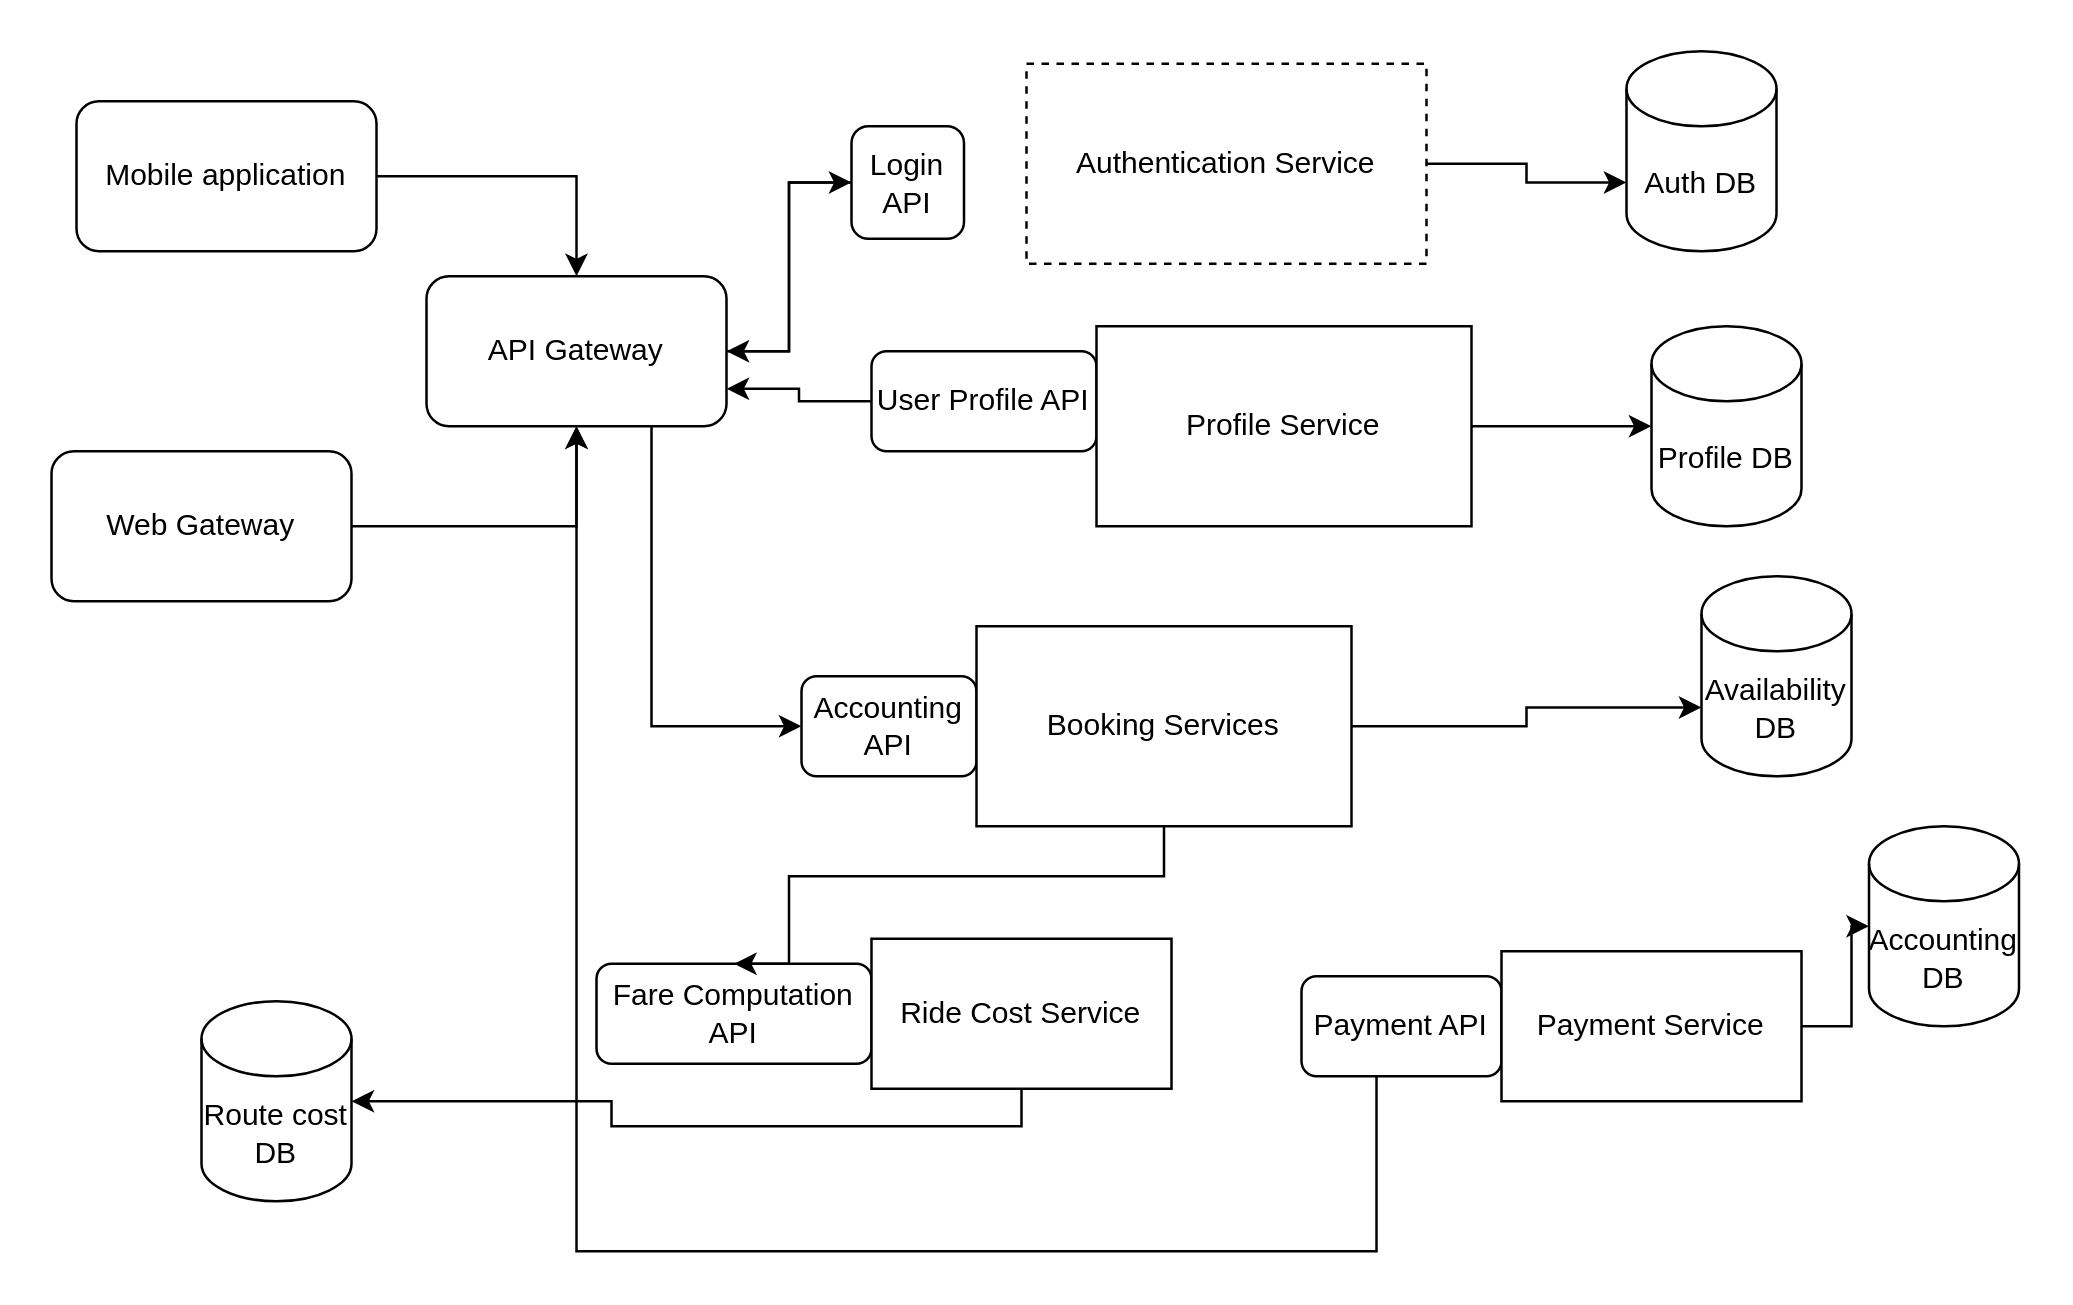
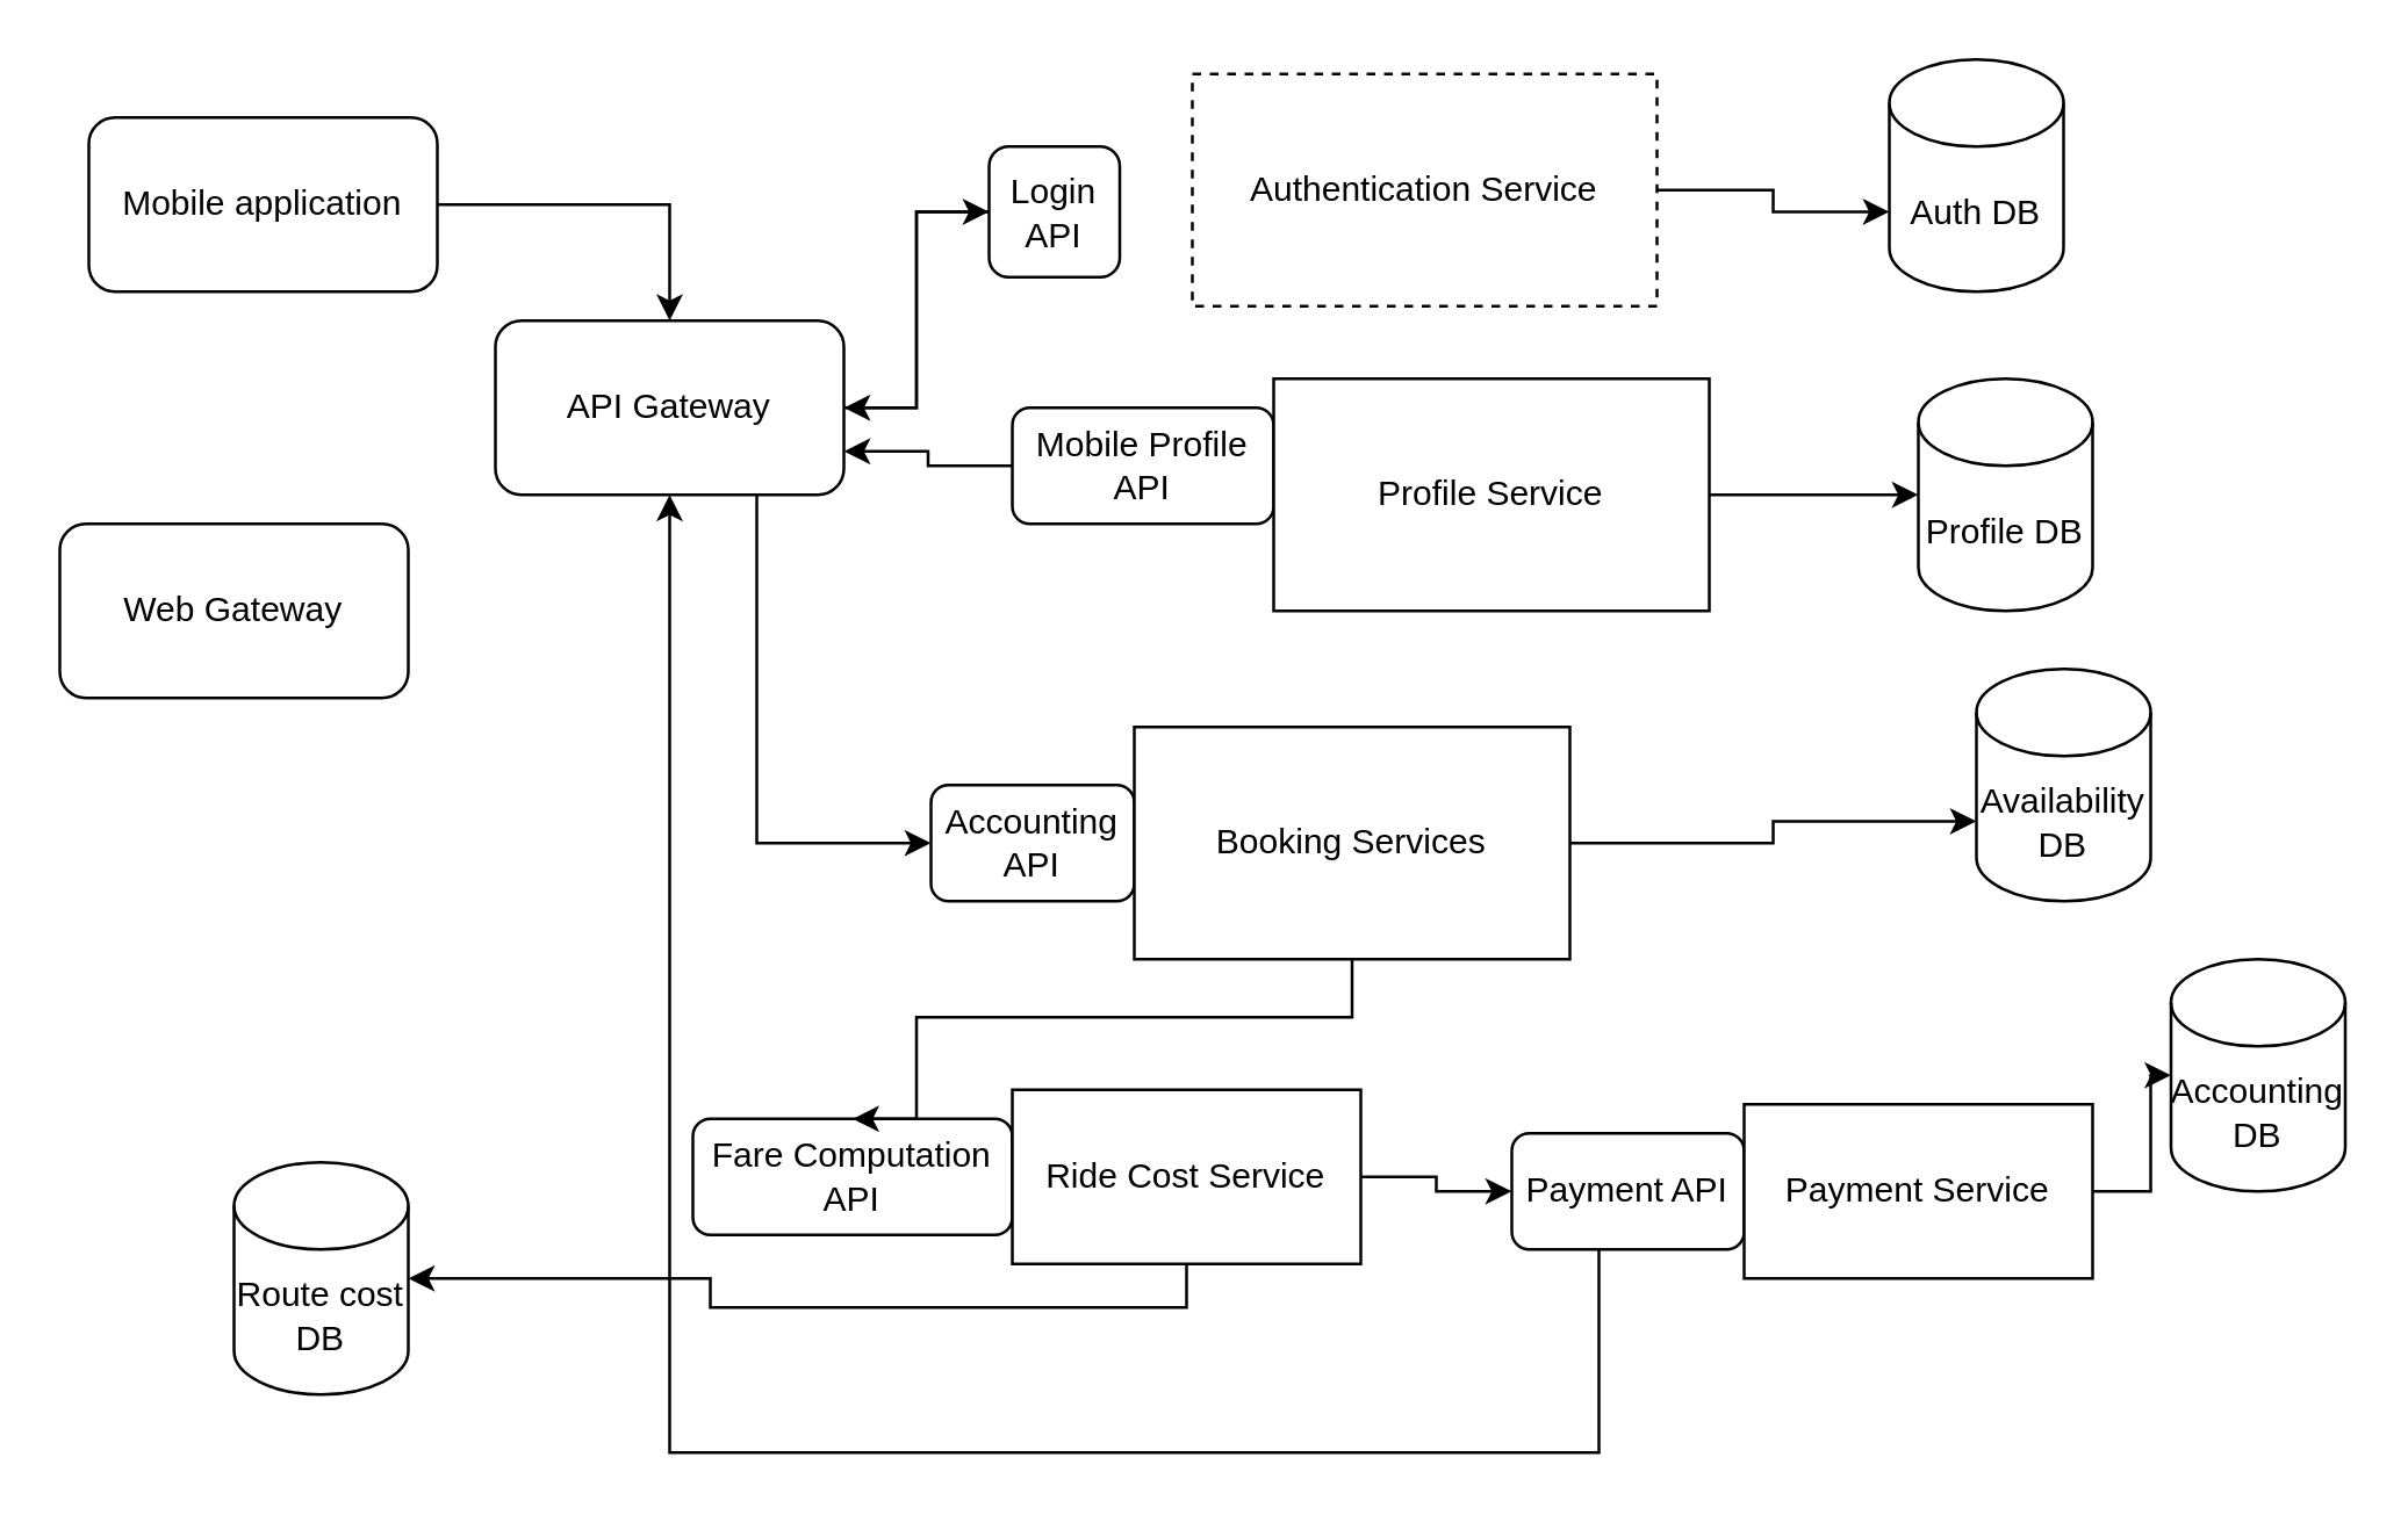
  <mxCell id="0" />
  <mxCell id="1" parent="0" />
  <mxCell id="2" style="edgeStyle=orthogonalEdgeStyle;rounded=0;orthogonalLoop=1;jettySize=auto;html=1;entryX=0.5;entryY=0;entryDx=0;entryDy=0;" edge="1" parent="1" source="3" target="8"><mxGeometry relative="1" as="geometry" /></mxCell>
  <mxCell id="3" value="Mobile application" style="rounded=1;whiteSpace=wrap;html=1;" vertex="1" parent="1"><mxGeometry x="30" y="40" width="120" height="60" as="geometry" /></mxCell>
- <mxCell id="4" style="edgeStyle=orthogonalEdgeStyle;rounded=0;orthogonalLoop=1;jettySize=auto;html=1;entryX=0.5;entryY=1;entryDx=0;entryDy=0;" edge="1" parent="1" source="5" target="8"><mxGeometry relative="1" as="geometry"><mxPoint x="280" y="230" as="targetPoint" /></mxGeometry></mxCell>
  <mxCell id="5" value="Web Gateway" style="rounded=1;whiteSpace=wrap;html=1;" vertex="1" parent="1"><mxGeometry x="20" y="180" width="120" height="60" as="geometry" /></mxCell>
  <mxCell id="6" style="edgeStyle=orthogonalEdgeStyle;rounded=0;orthogonalLoop=1;jettySize=auto;html=1;entryX=0;entryY=0.5;entryDx=0;entryDy=0;" edge="1" parent="1" source="8" target="11"><mxGeometry relative="1" as="geometry" /></mxCell>
  <mxCell id="7" style="edgeStyle=orthogonalEdgeStyle;rounded=0;orthogonalLoop=1;jettySize=auto;html=1;exitX=0.75;exitY=1;exitDx=0;exitDy=0;entryX=0;entryY=0.5;entryDx=0;entryDy=0;" edge="1" parent="1" source="8" target="12"><mxGeometry relative="1" as="geometry" /></mxCell>
  <mxCell id="8" value="API Gateway" style="rounded=1;whiteSpace=wrap;html=1;" vertex="1" parent="1"><mxGeometry x="170" y="110" width="120" height="60" as="geometry" /></mxCell>
  <mxCell id="9" value="Auth DB" style="shape=cylinder3;whiteSpace=wrap;html=1;boundedLbl=1;backgroundOutline=1;size=15;" vertex="1" parent="1"><mxGeometry x="650" y="20" width="60" height="80" as="geometry" /></mxCell>
  <mxCell id="10" style="edgeStyle=orthogonalEdgeStyle;rounded=0;orthogonalLoop=1;jettySize=auto;html=1;entryX=1;entryY=0.5;entryDx=0;entryDy=0;" edge="1" parent="1" source="11" target="8"><mxGeometry relative="1" as="geometry" /></mxCell>
  <mxCell id="11" value="Login API" style="rounded=1;whiteSpace=wrap;html=1;" vertex="1" parent="1"><mxGeometry x="340" y="50" width="45" height="45" as="geometry" /></mxCell>
  <mxCell id="12" value="Accounting API" style="rounded=1;whiteSpace=wrap;html=1;" vertex="1" parent="1"><mxGeometry x="320" y="270" width="70" height="40" as="geometry" /></mxCell>
  <mxCell id="13" style="edgeStyle=orthogonalEdgeStyle;rounded=0;orthogonalLoop=1;jettySize=auto;html=1;entryX=1;entryY=0.75;entryDx=0;entryDy=0;" edge="1" parent="1" source="14" target="8"><mxGeometry relative="1" as="geometry"><mxPoint x="290" y="140" as="targetPoint" /></mxGeometry></mxCell>
- <mxCell id="14" value="User Profile API" style="rounded=1;whiteSpace=wrap;html=1;" vertex="1" parent="1"><mxGeometry x="348" y="140" width="90" height="40" as="geometry" /></mxCell>
+ <mxCell id="14" value="Mobile Profile API" style="rounded=1;whiteSpace=wrap;html=1;" vertex="1" parent="1"><mxGeometry x="348" y="140" width="90" height="40" as="geometry" /></mxCell>
  <mxCell id="15" value="Fare Computation API" style="rounded=1;whiteSpace=wrap;html=1;" vertex="1" parent="1"><mxGeometry x="238" y="385" width="110" height="40" as="geometry" /></mxCell>
  <mxCell id="16" style="edgeStyle=orthogonalEdgeStyle;rounded=0;orthogonalLoop=1;jettySize=auto;html=1;entryX=0.5;entryY=1;entryDx=0;entryDy=0;" edge="1" parent="1" source="17" target="8"><mxGeometry relative="1" as="geometry"><Array as="points"><mxPoint x="550" y="500" /><mxPoint x="230" y="500" /></Array></mxGeometry></mxCell>
  <mxCell id="17" value="Payment API" style="rounded=1;whiteSpace=wrap;html=1;" vertex="1" parent="1"><mxGeometry x="520" y="390" width="80" height="40" as="geometry" /></mxCell>
  <mxCell id="18" value="Profile DB" style="shape=cylinder3;whiteSpace=wrap;html=1;boundedLbl=1;backgroundOutline=1;size=15;" vertex="1" parent="1"><mxGeometry x="660" y="130" width="60" height="80" as="geometry" /></mxCell>
  <mxCell id="19" value="Availability DB" style="shape=cylinder3;whiteSpace=wrap;html=1;boundedLbl=1;backgroundOutline=1;size=15;" vertex="1" parent="1"><mxGeometry x="680" y="230" width="60" height="80" as="geometry" /></mxCell>
  <mxCell id="20" style="edgeStyle=orthogonalEdgeStyle;rounded=0;orthogonalLoop=1;jettySize=auto;html=1;entryX=0;entryY=0;entryDx=0;entryDy=52.5;entryPerimeter=0;" edge="1" parent="1" source="21" target="9"><mxGeometry relative="1" as="geometry" /></mxCell>
  <mxCell id="21" value="Authentication Service" style="rounded=0;whiteSpace=wrap;html=1;dashed=1;" vertex="1" parent="1"><mxGeometry x="410" y="25" width="160" height="80" as="geometry" /></mxCell>
  <mxCell id="22" style="edgeStyle=orthogonalEdgeStyle;rounded=0;orthogonalLoop=1;jettySize=auto;html=1;entryX=0;entryY=0.5;entryDx=0;entryDy=0;entryPerimeter=0;" edge="1" parent="1" source="23" target="18"><mxGeometry relative="1" as="geometry" /></mxCell>
  <mxCell id="23" value="Profile Service" style="rounded=0;whiteSpace=wrap;html=1;" vertex="1" parent="1"><mxGeometry x="438" y="130" width="150" height="80" as="geometry" /></mxCell>
  <mxCell id="24" style="edgeStyle=orthogonalEdgeStyle;rounded=0;orthogonalLoop=1;jettySize=auto;html=1;entryX=0;entryY=0;entryDx=0;entryDy=52.5;entryPerimeter=0;" edge="1" parent="1" source="26" target="19"><mxGeometry relative="1" as="geometry" /></mxCell>
  <mxCell id="25" style="edgeStyle=orthogonalEdgeStyle;rounded=0;orthogonalLoop=1;jettySize=auto;html=1;entryX=0.5;entryY=0;entryDx=0;entryDy=0;" edge="1" parent="1" source="26" target="15"><mxGeometry relative="1" as="geometry"><Array as="points"><mxPoint x="465" y="350" /><mxPoint x="315" y="350" /><mxPoint x="315" y="385" /></Array></mxGeometry></mxCell>
  <mxCell id="26" value="Booking Services" style="rounded=0;whiteSpace=wrap;html=1;" vertex="1" parent="1"><mxGeometry x="390" y="250" width="150" height="80" as="geometry" /></mxCell>
  <mxCell id="27" value="Accounting DB" style="shape=cylinder3;whiteSpace=wrap;html=1;boundedLbl=1;backgroundOutline=1;size=15;" vertex="1" parent="1"><mxGeometry x="747" y="330" width="60" height="80" as="geometry" /></mxCell>
+ <mxCell id="28" style="edgeStyle=orthogonalEdgeStyle;rounded=0;orthogonalLoop=1;jettySize=auto;html=1;entryX=0;entryY=0.5;entryDx=0;entryDy=0;" edge="1" parent="1" source="30" target="17"><mxGeometry relative="1" as="geometry" /></mxCell>
  <mxCell id="29" style="edgeStyle=orthogonalEdgeStyle;rounded=0;orthogonalLoop=1;jettySize=auto;html=1;" edge="1" parent="1" source="30" target="33"><mxGeometry relative="1" as="geometry"><Array as="points"><mxPoint x="408" y="450" /><mxPoint x="244" y="450" /><mxPoint x="244" y="440" /></Array></mxGeometry></mxCell>
  <mxCell id="30" value="Ride Cost Service" style="rounded=0;whiteSpace=wrap;html=1;" vertex="1" parent="1"><mxGeometry x="348" y="375" width="120" height="60" as="geometry" /></mxCell>
  <mxCell id="31" style="edgeStyle=orthogonalEdgeStyle;rounded=0;orthogonalLoop=1;jettySize=auto;html=1;exitX=1;exitY=0.5;exitDx=0;exitDy=0;entryX=0;entryY=0.5;entryDx=0;entryDy=0;entryPerimeter=0;" edge="1" parent="1" source="32" target="27"><mxGeometry relative="1" as="geometry" /></mxCell>
  <mxCell id="32" value="Payment Service" style="rounded=0;whiteSpace=wrap;html=1;" vertex="1" parent="1"><mxGeometry x="600" y="380" width="120" height="60" as="geometry" /></mxCell>
  <mxCell id="33" value="Route cost DB" style="shape=cylinder3;whiteSpace=wrap;html=1;boundedLbl=1;backgroundOutline=1;size=15;" vertex="1" parent="1"><mxGeometry x="80" y="400" width="60" height="80" as="geometry" /></mxCell>
